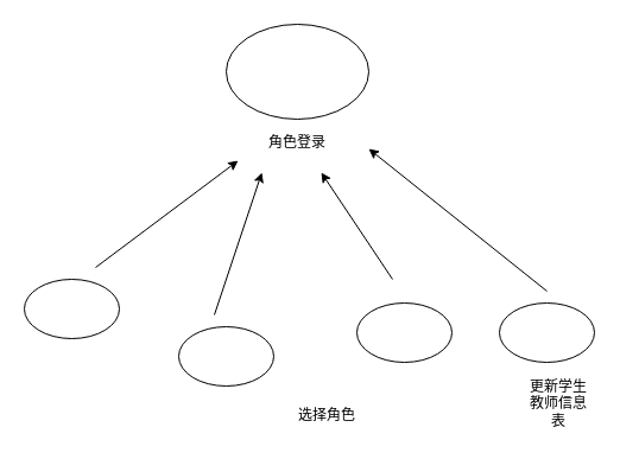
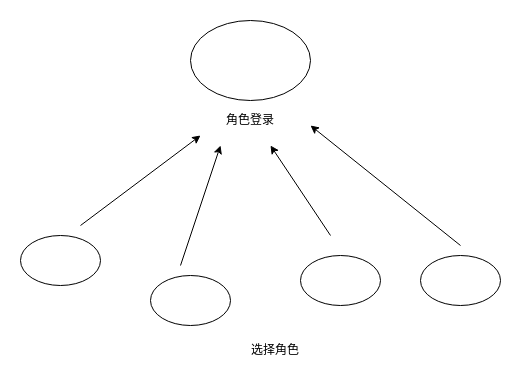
  <mxCell id="0" />
  <mxCell id="1" parent="0" />
  <mxCell id="2" value="" style="ellipse;whiteSpace=wrap;html=1;" parent="1" vertex="1"><mxGeometry x="190" y="20" width="120" height="80" as="geometry" /></mxCell>
  <mxCell id="3" value="角色登录" style="text;html=1;strokeColor=none;fillColor=none;align=center;verticalAlign=middle;whiteSpace=wrap;rounded=0;" parent="1" vertex="1"><mxGeometry x="220" y="105" width="60" height="30" as="geometry" /></mxCell>
  <mxCell id="4" value="" style="ellipse;whiteSpace=wrap;html=1;" parent="1" vertex="1"><mxGeometry x="20" y="235" width="80" height="50" as="geometry" /></mxCell>
  <mxCell id="5" value="" style="ellipse;whiteSpace=wrap;html=1;" parent="1" vertex="1"><mxGeometry x="150" y="275" width="80" height="50" as="geometry" /></mxCell>
  <mxCell id="6" value="" style="ellipse;whiteSpace=wrap;html=1;" parent="1" vertex="1"><mxGeometry x="300" y="255" width="80" height="50" as="geometry" /></mxCell>
  <mxCell id="7" value="" style="ellipse;whiteSpace=wrap;html=1;" parent="1" vertex="1"><mxGeometry x="420" y="255" width="80" height="50" as="geometry" /></mxCell>
  <mxCell id="8" value="选择角色" style="text;html=1;strokeColor=none;fillColor=none;align=center;verticalAlign=middle;whiteSpace=wrap;rounded=0;" parent="1" vertex="1"><mxGeometry x="245" y="335" width="60" height="30" as="geometry" /></mxCell>
- <mxCell id="9" value="更新学生教师信息表" style="text;html=1;strokeColor=none;fillColor=none;align=center;verticalAlign=middle;whiteSpace=wrap;rounded=0;" parent="1" vertex="1"><mxGeometry x="440" y="325" width="60" height="30" as="geometry" /></mxCell>
  <mxCell id="10" value="" style="endArrow=classic;html=1;rounded=0;" parent="1" edge="1"><mxGeometry width="50" height="50" relative="1" as="geometry"><mxPoint x="80" y="225" as="sourcePoint" /><mxPoint x="200" y="135" as="targetPoint" /></mxGeometry></mxCell>
  <mxCell id="11" value="" style="endArrow=classic;html=1;rounded=0;" parent="1" edge="1"><mxGeometry width="50" height="50" relative="1" as="geometry"><mxPoint x="180" y="265" as="sourcePoint" /><mxPoint x="220" y="145" as="targetPoint" /></mxGeometry></mxCell>
  <mxCell id="12" value="" style="endArrow=classic;html=1;rounded=0;" parent="1" edge="1"><mxGeometry width="50" height="50" relative="1" as="geometry"><mxPoint x="330" y="235" as="sourcePoint" /><mxPoint x="270" y="145" as="targetPoint" /></mxGeometry></mxCell>
  <mxCell id="13" value="" style="endArrow=classic;html=1;rounded=0;" parent="1" edge="1"><mxGeometry width="50" height="50" relative="1" as="geometry"><mxPoint x="460" y="245" as="sourcePoint" /><mxPoint x="310" y="125" as="targetPoint" /></mxGeometry></mxCell>
